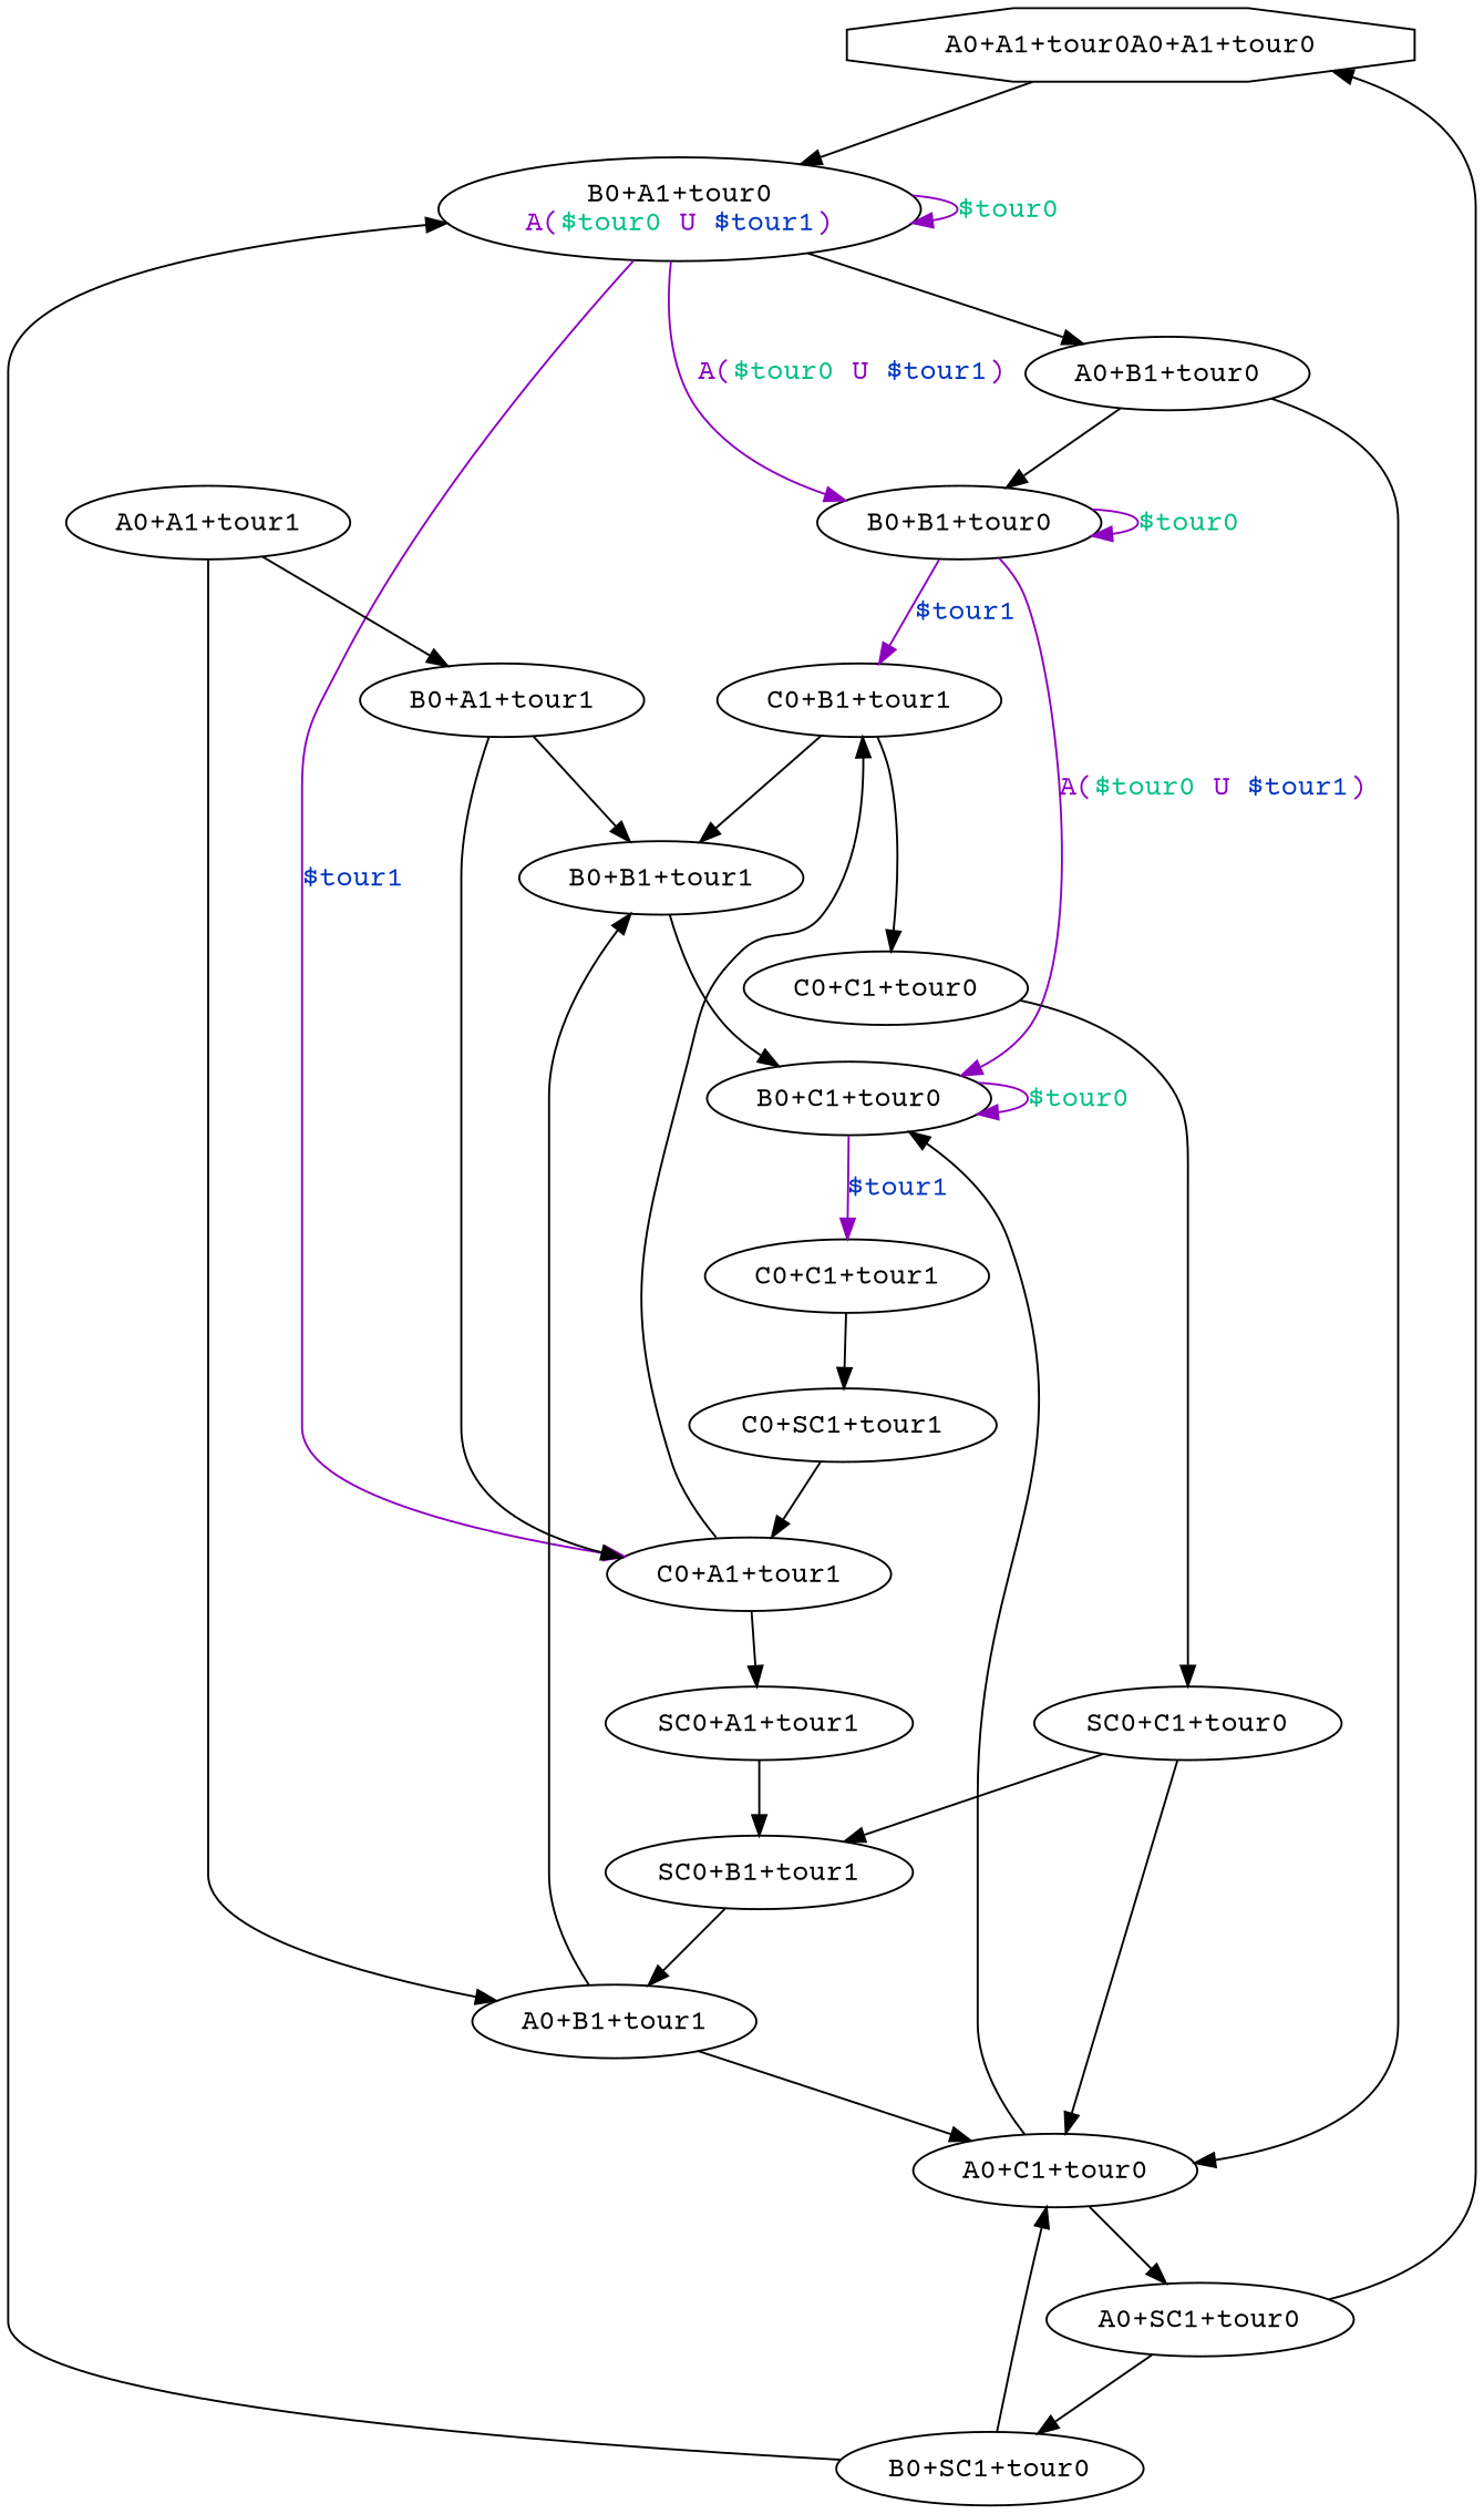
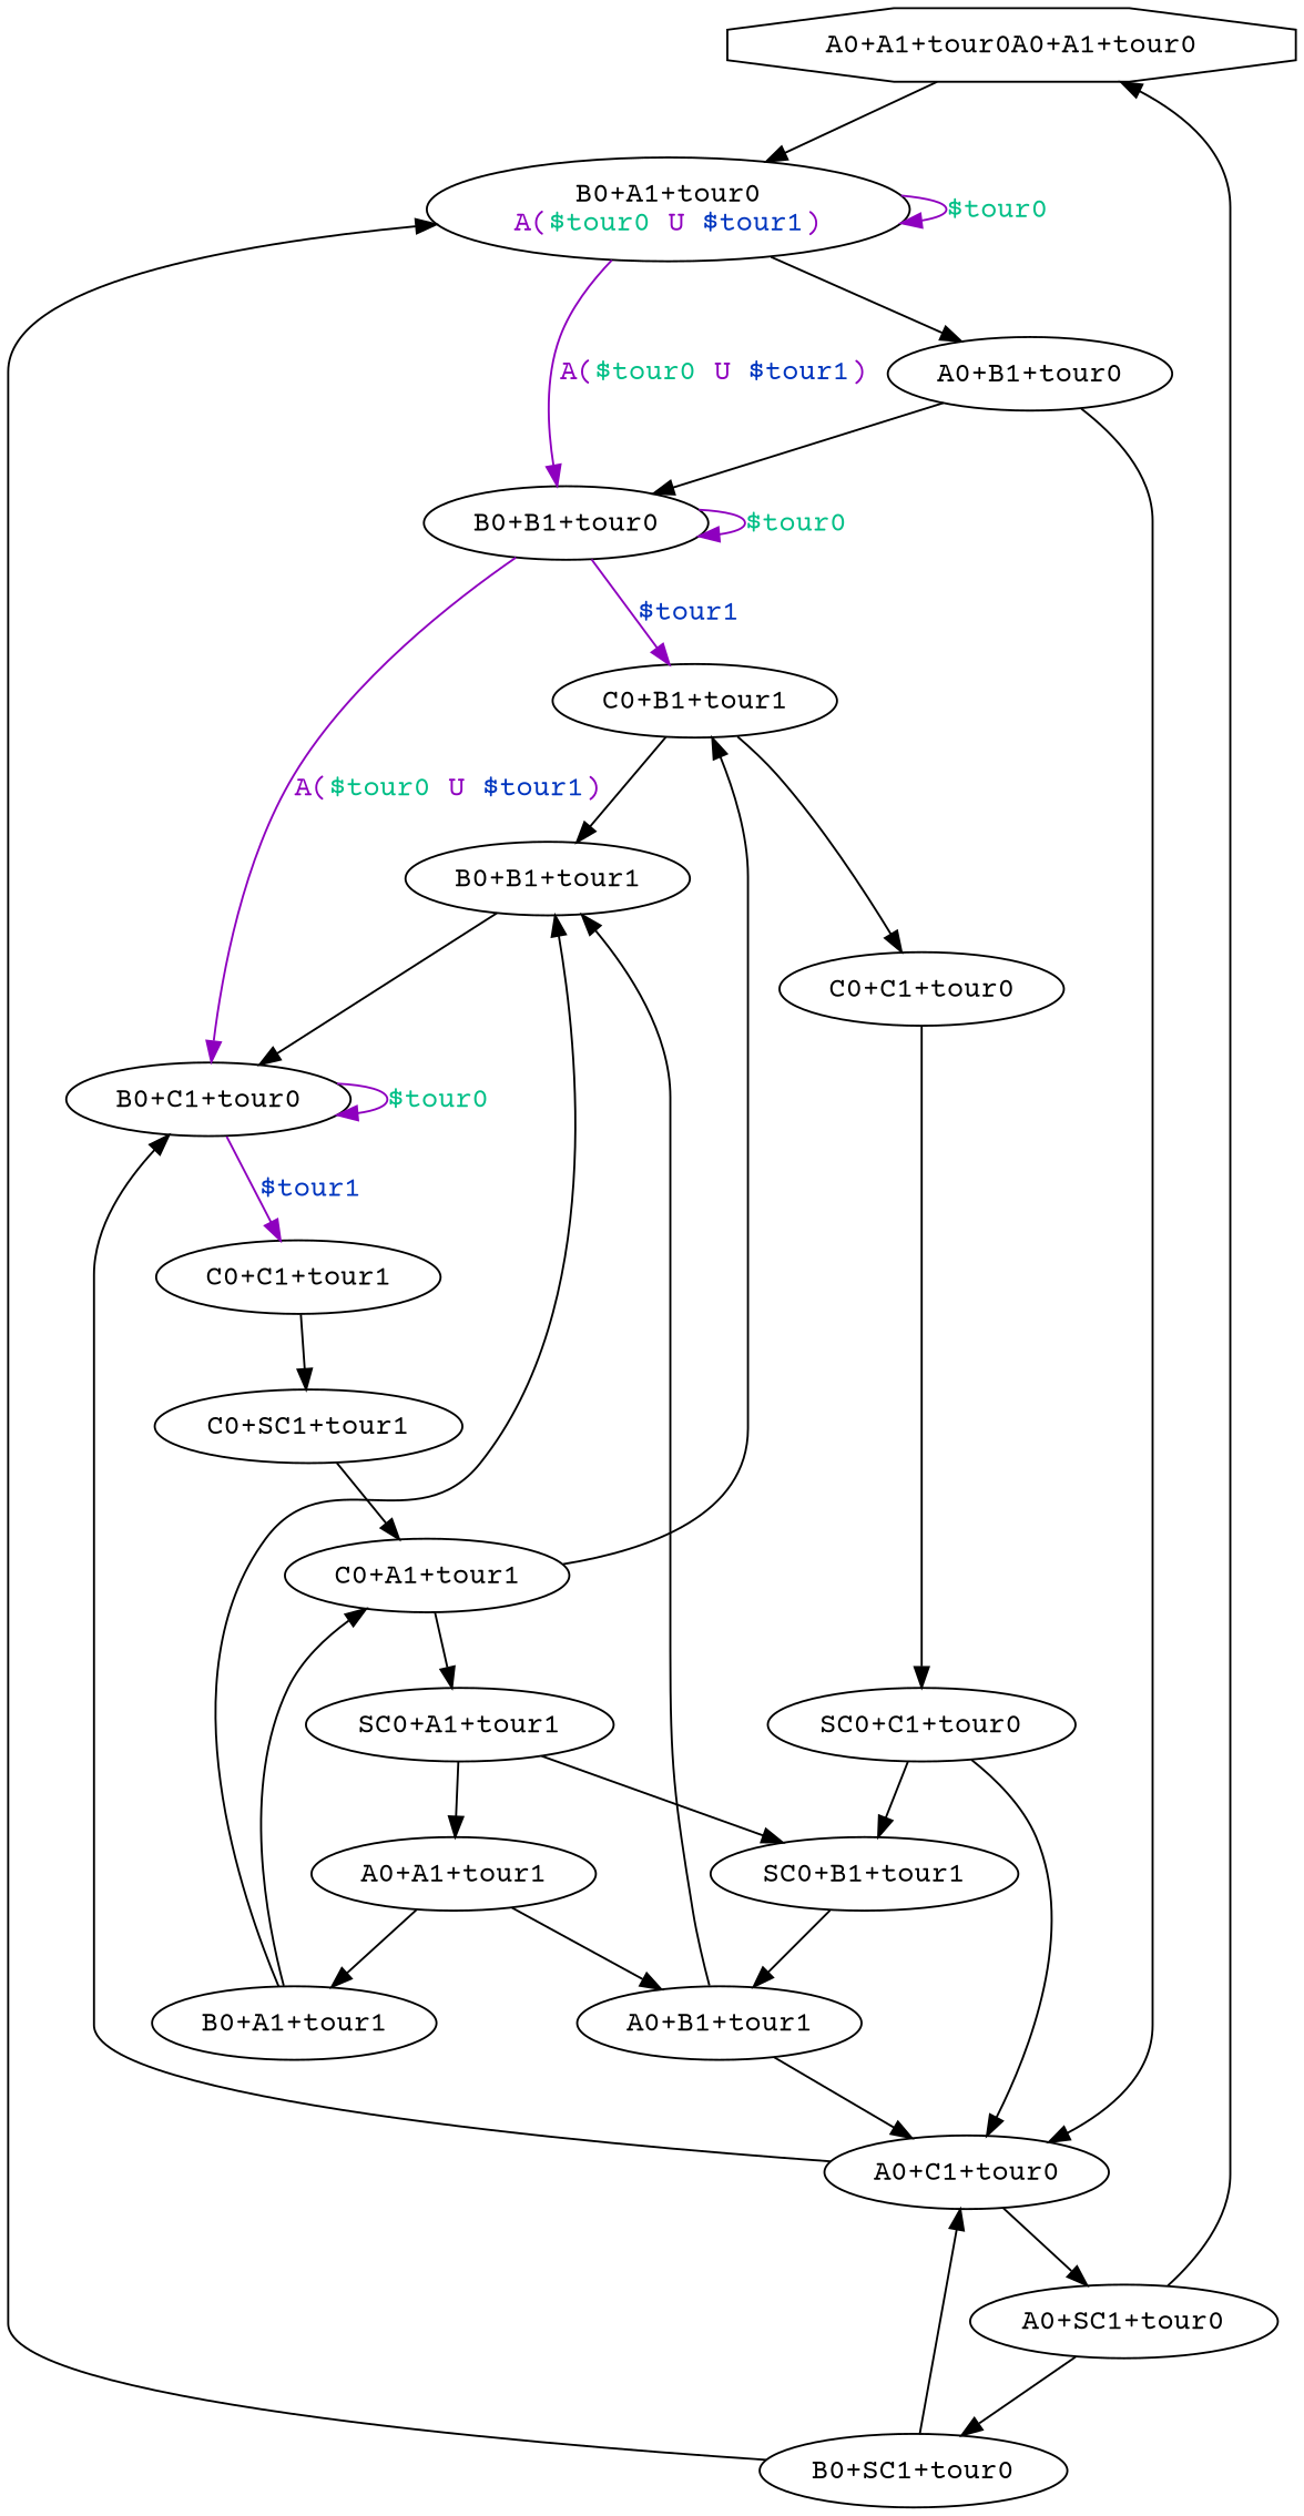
  digraph {
    fontname="Courier Prime"
    node [fontname="Courier Prime"]
    edge [fontname="Courier Prime"]
    n1 [label=<A0+A1+tour0A0+A1+tour0> shape=octagon]
    n2 [label=<B0+A1+tour0<BR/><FONT COLOR="0.7899998 1 0.75">A(<FONT COLOR="0.44999975 1 0.75">$tour0</FONT> U <FONT COLOR="0.61999977 1 0.75">$tour1</FONT>)</FONT>>]
    n3 [label=<A0+B1+tour0>]
    n4 [label=<C0+A1+tour1>]
    n5 [label=<B0+B1+tour0>]
    n6 [label=<A0+C1+tour0>]
    n7 [label=<SC0+A1+tour1>]
    n8 [label=<C0+B1+tour1>]
    n9 [label=<B0+C1+tour0>]
    n10 [label=<A0+A1+tour1>]
    n11 [label=<SC0+B1+tour1>]
    n12 [label=<B0+B1+tour1>]
    n13 [label=<C0+C1+tour0>]
    n14 [label=<B0+A1+tour1>]
    n15 [label=<A0+B1+tour1>]
    n16 [label=<C0+C1+tour1>]
    n17 [label=<SC0+C1+tour0>]
    n18 [label=<A0+SC1+tour0>]
    n19 [label=<B0+SC1+tour0>]
    n20 [label=<C0+SC1+tour1>]
    n1 -> n2
    n2 -> n2 [color="0.7899998 1 0.75" label=<<FONT COLOR="0.44999975 1 0.75">$tour0</FONT>>]
    n2 -> n3
-   n2 -> n4 [color="0.7899998 1 0.75" label=<<FONT COLOR="0.61999977 1 0.75">$tour1</FONT>>]
    n2 -> n5 [color="0.7899998 1 0.75" label=<<FONT COLOR="0.7899998 1 0.75">A(<FONT COLOR="0.44999975 1 0.75">$tour0</FONT> U <FONT COLOR="0.61999977 1 0.75">$tour1</FONT>)</FONT>>]
    n3 -> n5
    n3 -> n6
    n4 -> n7
    n4 -> n8
    n5 -> n5 [color="0.7899998 1 0.75" label=<<FONT COLOR="0.44999975 1 0.75">$tour0</FONT>>]
    n5 -> n8 [color="0.7899998 1 0.75" label=<<FONT COLOR="0.61999977 1 0.75">$tour1</FONT>>]
    n5 -> n9 [color="0.7899998 1 0.75" label=<<FONT COLOR="0.7899998 1 0.75">A(<FONT COLOR="0.44999975 1 0.75">$tour0</FONT> U <FONT COLOR="0.61999977 1 0.75">$tour1</FONT>)</FONT>>]
    n6 -> n9
    n6 -> n18
+   n7 -> n10
    n7 -> n11
    n8 -> n12
    n8 -> n13
    n9 -> n9 [color="0.7899998 1 0.75" label=<<FONT COLOR="0.44999975 1 0.75">$tour0</FONT>>]
    n9 -> n16 [color="0.7899998 1 0.75" label=<<FONT COLOR="0.61999977 1 0.75">$tour1</FONT>>]
    n10 -> n14
    n10 -> n15
    n11 -> n15
    n12 -> n9
    n13 -> n17
    n14 -> n4
    n14 -> n12
    n15 -> n6
    n15 -> n12
    n16 -> n20
    n17 -> n6
    n17 -> n11
    n18 -> n1
    n18 -> n19
    n19 -> n2
    n19 -> n6
    n20 -> n4
  }
